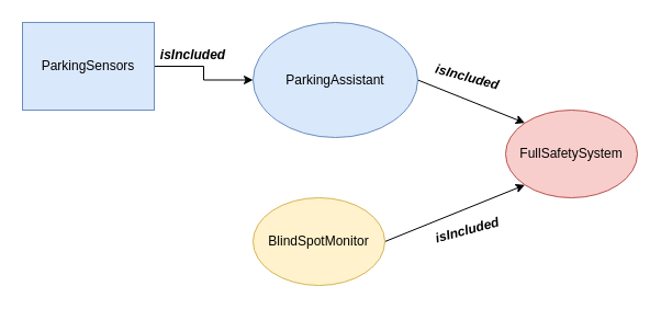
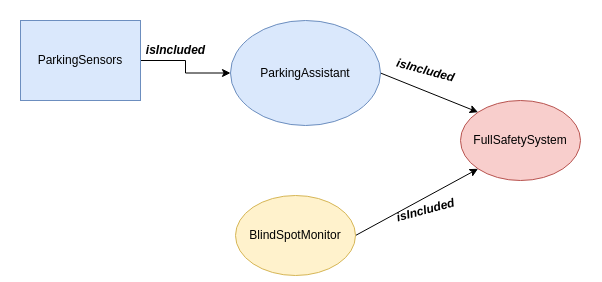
  <mxCell id="0" />
  <mxCell id="1" parent="0" />
  <mxCell id="2" value="FullSafetySystem" style="ellipse;whiteSpace=wrap;html=1;fillColor=#f8cecc;strokeColor=#b85450;" vertex="1" parent="1"><mxGeometry x="460" y="100" width="120" height="80" as="geometry" /></mxCell>
  <mxCell id="3" style="rounded=0;orthogonalLoop=1;jettySize=auto;html=1;exitX=1;exitY=0.5;exitDx=0;exitDy=0;entryX=0;entryY=1;entryDx=0;entryDy=0;" edge="1" parent="1" source="4" target="2"><mxGeometry relative="1" as="geometry" /></mxCell>
- <mxCell id="4" value="BlindSpotMonitor" style="ellipse;whiteSpace=wrap;html=1;fillColor=#fff2cc;strokeColor=#d6b656;" vertex="1" parent="1"><mxGeometry x="230" y="180" width="120" height="80" as="geometry" /></mxCell>
+ <mxCell id="4" value="BlindSpotMonitor" style="ellipse;whiteSpace=wrap;html=1;fillColor=#fff2cc;strokeColor=#d6b656;" vertex="1" parent="1"><mxGeometry x="235" y="195" width="120" height="80" as="geometry" /></mxCell>
  <mxCell id="5" style="rounded=0;orthogonalLoop=1;jettySize=auto;html=1;exitX=1;exitY=0.5;exitDx=0;exitDy=0;entryX=0;entryY=0;entryDx=0;entryDy=0;" edge="1" parent="1" source="6" target="2"><mxGeometry relative="1" as="geometry" /></mxCell>
  <mxCell id="6" value="ParkingAssistant" style="ellipse;whiteSpace=wrap;html=1;fillColor=#dae8fc;strokeColor=#6c8ebf;" vertex="1" parent="1"><mxGeometry x="230" y="20" width="150" height="105" as="geometry" /></mxCell>
  <mxCell id="7" style="edgeStyle=orthogonalEdgeStyle;rounded=0;orthogonalLoop=1;jettySize=auto;html=1;exitX=1;exitY=0.5;exitDx=0;exitDy=0;entryX=0;entryY=0.5;entryDx=0;entryDy=0;" edge="1" parent="1" source="8" target="6"><mxGeometry relative="1" as="geometry" /></mxCell>
  <mxCell id="8" value="ParkingSensors" style="whiteSpace=wrap;html=1;fillColor=#dae8fc;strokeColor=#6c8ebf;rounded=0;" vertex="1" parent="1"><mxGeometry x="20" y="20" width="120" height="80" as="geometry" /></mxCell>
  <mxCell id="9" value="&lt;i&gt;&lt;b&gt;isIncluded&lt;/b&gt;&lt;/i&gt;" style="text;html=1;align=center;verticalAlign=middle;resizable=0;points=[];autosize=1;strokeColor=none;" vertex="1" parent="1"><mxGeometry x="140" y="40" width="70" height="20" as="geometry" /></mxCell>
  <mxCell id="10" value="&lt;i&gt;&lt;b&gt;isIncluded&lt;/b&gt;&lt;/i&gt;" style="text;html=1;align=center;verticalAlign=middle;resizable=0;points=[];autosize=1;strokeColor=none;rotation=15;" vertex="1" parent="1"><mxGeometry x="390" y="60" width="70" height="20" as="geometry" /></mxCell>
  <mxCell id="11" value="&lt;i&gt;&lt;b&gt;isIncluded&lt;/b&gt;&lt;/i&gt;" style="text;html=1;align=center;verticalAlign=middle;resizable=0;points=[];autosize=1;strokeColor=none;rotation=-15;" vertex="1" parent="1"><mxGeometry x="390" y="200" width="70" height="20" as="geometry" /></mxCell>
